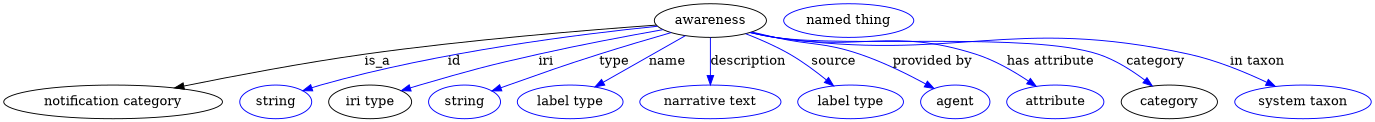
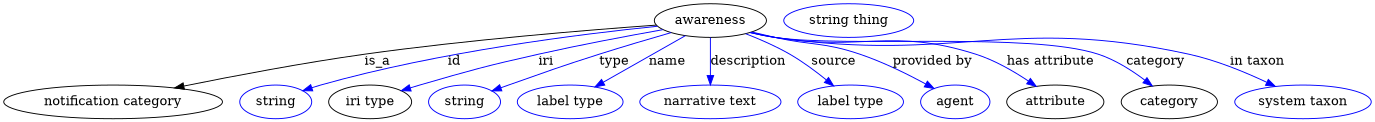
  digraph {
    node [color=blue]
    edge [color=blue style=solid]
    n1 [height=0.5 label=awareness width=1.661 color=""]
    n2 [height=0.5 label="notification category" width=3.2497 color=""]
    n3 [height=0.5 label=string width=1.0652]
    n4 [color=black height=0.5 label="iri type" width=1.2277]
    n5 [height=0.5 label=string width=1.0652]
    n6 [height=0.5 label="label type" width=1.5707]
    n7 [height=0.5 label="narrative text" width=2.0943]
    n8 [height=0.5 label="label type" width=1.5707]
    n9 [height=0.5 label=agent width=1.0291]
-   n10 [height=0.5 label=attribute width=1.4443]
+   n10 [color=black height=0.5 label=attribute width=1.4443]
    category [height=0.5 width=1.4263 color=""]
    n12 [height=0.5 label="system taxon" width=2.022]
-   n13 [height=0.5 label="named thing" width=1.9318]
+   n13 [height=0.5 label="string thing" width=1.9318]
    n1 -> n2 [label=is_a color="" style=""]
    n1 -> n3 [label=id]
    n1 -> n4 [label=iri]
    n1 -> n5 [label=type]
    n1 -> n6 [label=name]
    n1 -> n7 [label=description]
    n1 -> n8 [label=source]
    n1 -> n9 [label="provided by"]
    n1 -> n10 [label="has attribute"]
    n1 -> category [label=category]
    n1 -> n12 [label="in taxon"]
  }
